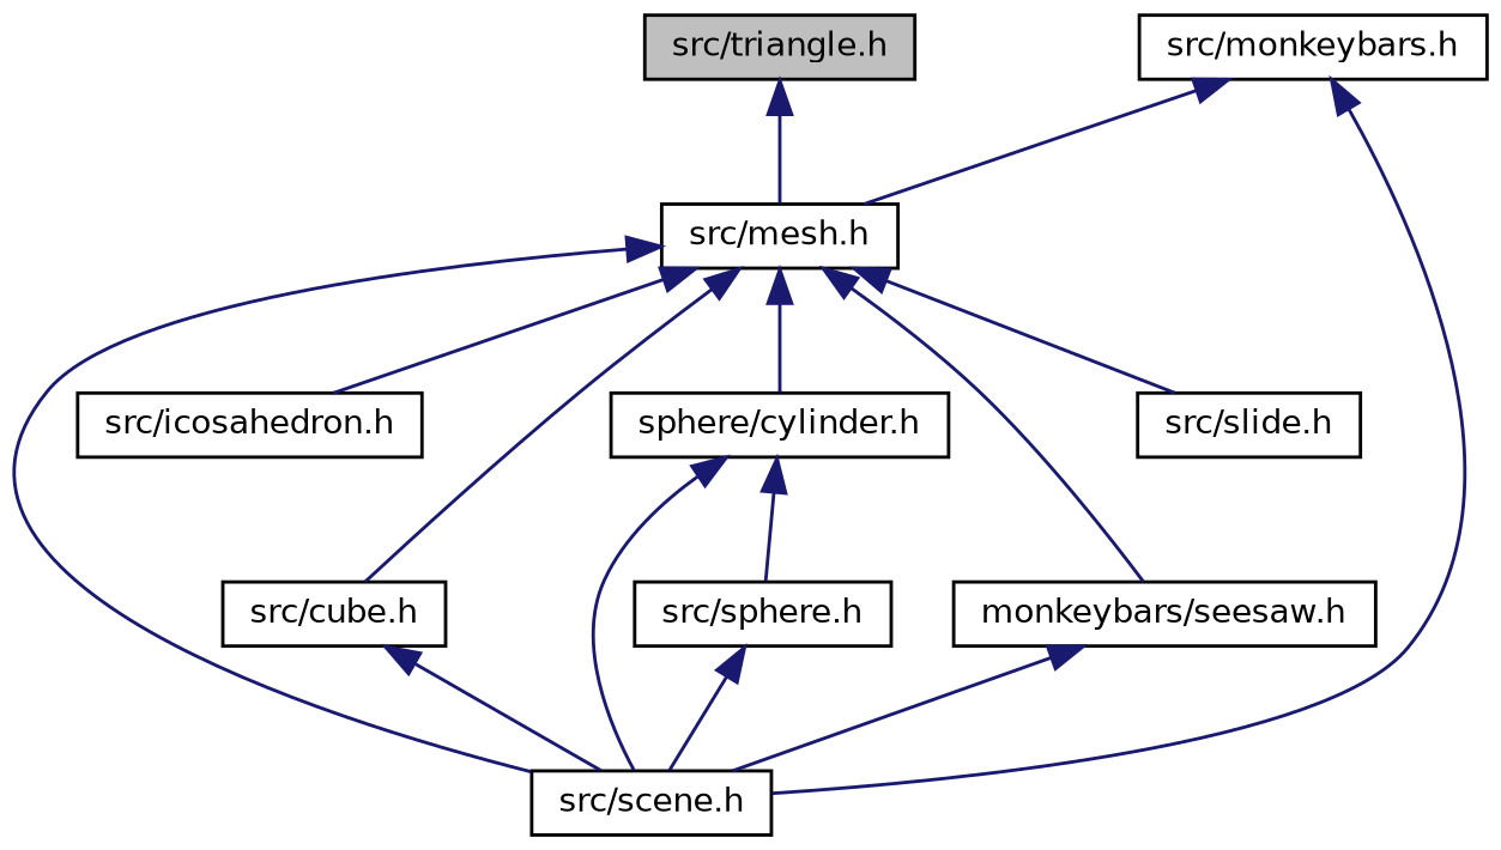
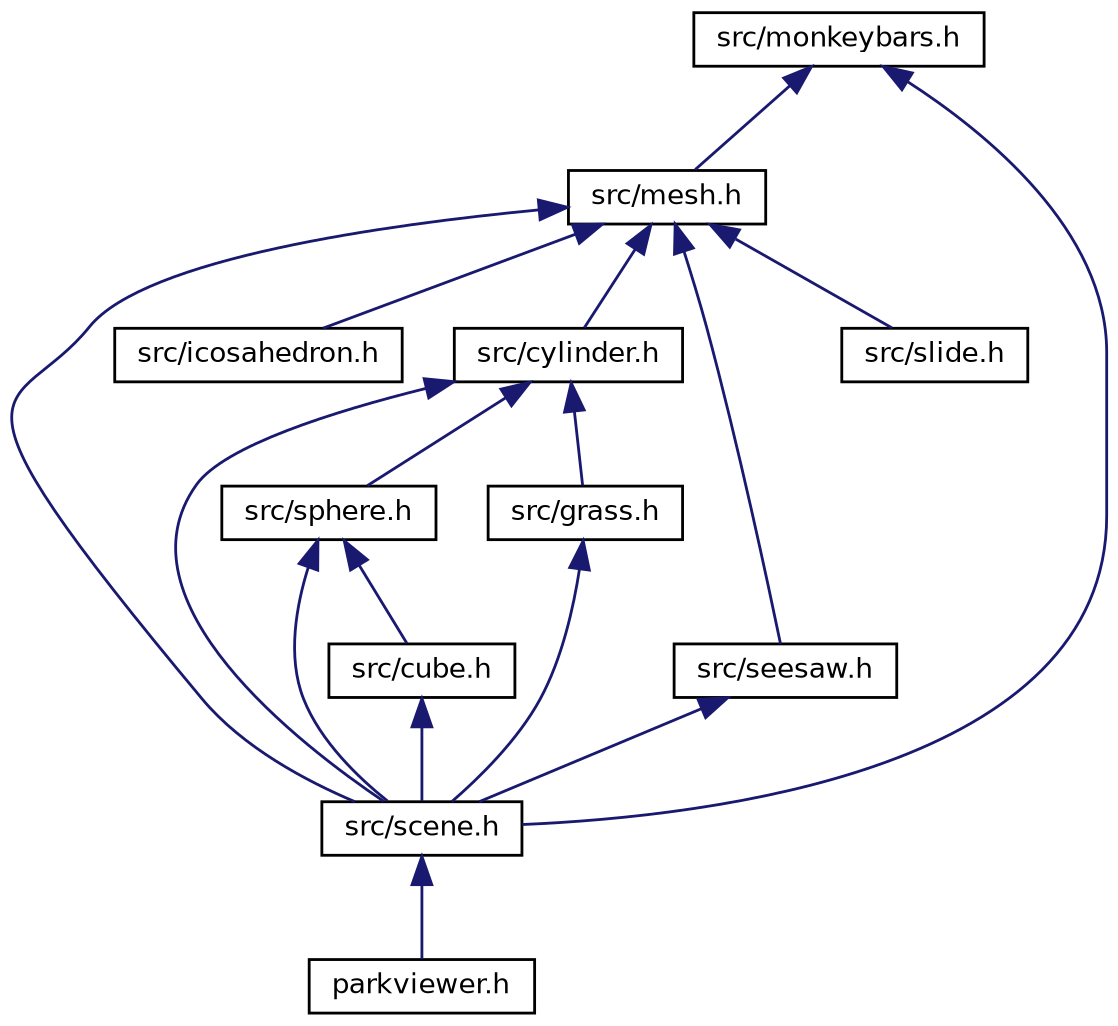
  digraph {
    fontname="DejaVu Sans"
    node [color=black fillcolor=white fontname="DejaVu Sans" fontsize=10 shape=record style=filled]
    edge [color=midnightblue dir=back fontname="DejaVu Sans" fontsize=10 labelfontname=Helvetica labelfontsize=10 style=solid]
-   n1 [fillcolor=grey75 fontcolor=black height=0.2 label="src/triangle.h" width=0.4]
    n2 [height=0.2 label="src/mesh.h" width=0.4]
    n3 [height=0.2 label="src/scene.h" width=0.4]
    n4 [height=0.2 label="src/icosahedron.h" width=0.4]
    n5 [height=0.2 label="src/cube.h" width=0.4]
-   n6 [height=0.2 label="sphere/cylinder.h" width=0.4]
-   n7 [height=0.2 label="monkeybars/seesaw.h" width=0.4]
+   n6 [height=0.2 label="src/cylinder.h" width=0.4]
+   n7 [height=0.2 label="src/seesaw.h" width=0.4]
    n8 [height=0.2 label="src/slide.h" width=0.4]
+   n9 [height=0.2 label="parkviewer.h" width=0.4]
    n10 [height=0.2 label="src/sphere.h" width=0.4]
+   n11 [height=0.2 label="src/grass.h" width=0.4]
    n12 [height=0.2 label="src/monkeybars.h" width=0.4]
-   n1 -> n2
    n2 -> n3
    n2 -> n4
-   n2 -> n5
+   n10 -> n5
    n2 -> n6
    n2 -> n7
    n2 -> n8
+   n3 -> n9
    n5 -> n3
    n6 -> n3
    n6 -> n10
+   n6 -> n11
    n7 -> n3
    n10 -> n3
+   n11 -> n3
    n12 -> n2
    n12 -> n3
  }
